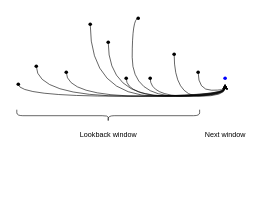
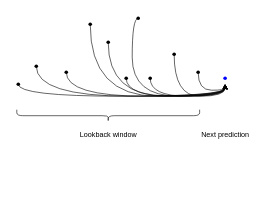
  <mxCell id="0" />
  <mxCell id="1" parent="0" />
  <mxCell id="2" style="edgeStyle=orthogonalEdgeStyle;curved=1;rounded=0;orthogonalLoop=1;jettySize=auto;html=1;entryX=0.5;entryY=1;entryDx=0;entryDy=0;" edge="1" parent="1" source="3"><mxGeometry relative="1" as="geometry"><mxPoint x="375" y="140" as="targetPoint" /><Array as="points"><mxPoint x="30" y="160" /><mxPoint x="375" y="160" /></Array></mxGeometry></mxCell>
  <mxCell id="3" value="" style="shape=waypoint;sketch=0;size=6;pointerEvents=1;points=[];fillColor=none;resizable=0;rotatable=0;perimeter=centerPerimeter;snapToPoint=1;" vertex="1" parent="1"><mxGeometry x="20" y="130" width="20" height="20" as="geometry" /></mxCell>
  <mxCell id="4" style="edgeStyle=orthogonalEdgeStyle;curved=1;rounded=0;orthogonalLoop=1;jettySize=auto;html=1;entryX=0.5;entryY=1;entryDx=0;entryDy=0;" edge="1" parent="1" source="5"><mxGeometry relative="1" as="geometry"><mxPoint x="375" y="140" as="targetPoint" /><Array as="points"><mxPoint x="60" y="160" /><mxPoint x="375" y="160" /></Array></mxGeometry></mxCell>
  <mxCell id="5" value="" style="shape=waypoint;sketch=0;size=6;pointerEvents=1;points=[];fillColor=none;resizable=0;rotatable=0;perimeter=centerPerimeter;snapToPoint=1;" vertex="1" parent="1"><mxGeometry x="50" y="100" width="20" height="20" as="geometry" /></mxCell>
  <mxCell id="6" style="edgeStyle=orthogonalEdgeStyle;curved=1;rounded=0;orthogonalLoop=1;jettySize=auto;html=1;entryX=0.5;entryY=1;entryDx=0;entryDy=0;" edge="1" parent="1" source="7"><mxGeometry relative="1" as="geometry"><mxPoint x="375" y="140" as="targetPoint" /><Array as="points"><mxPoint x="110" y="160" /><mxPoint x="375" y="160" /></Array></mxGeometry></mxCell>
  <mxCell id="7" value="" style="shape=waypoint;sketch=0;size=6;pointerEvents=1;points=[];fillColor=none;resizable=0;rotatable=0;perimeter=centerPerimeter;snapToPoint=1;" vertex="1" parent="1"><mxGeometry x="100" y="110" width="20" height="20" as="geometry" /></mxCell>
  <mxCell id="8" style="edgeStyle=orthogonalEdgeStyle;curved=1;rounded=0;orthogonalLoop=1;jettySize=auto;html=1;entryX=0.5;entryY=1;entryDx=0;entryDy=0;" edge="1" parent="1" source="9"><mxGeometry relative="1" as="geometry"><mxPoint x="375" y="140" as="targetPoint" /><Array as="points"><mxPoint x="150" y="160" /><mxPoint x="375" y="160" /></Array></mxGeometry></mxCell>
  <mxCell id="9" value="" style="shape=waypoint;sketch=0;size=6;pointerEvents=1;points=[];fillColor=none;resizable=0;rotatable=0;perimeter=centerPerimeter;snapToPoint=1;" vertex="1" parent="1"><mxGeometry x="140" y="30" width="20" height="20" as="geometry" /></mxCell>
  <mxCell id="10" style="edgeStyle=orthogonalEdgeStyle;curved=1;rounded=0;orthogonalLoop=1;jettySize=auto;html=1;entryX=0.5;entryY=1;entryDx=0;entryDy=0;" edge="1" parent="1" source="11"><mxGeometry relative="1" as="geometry"><mxPoint x="375" y="140" as="targetPoint" /><Array as="points"><mxPoint x="180" y="160" /><mxPoint x="375" y="160" /></Array></mxGeometry></mxCell>
  <mxCell id="11" value="" style="shape=waypoint;sketch=0;size=6;pointerEvents=1;points=[];fillColor=none;resizable=0;rotatable=0;perimeter=centerPerimeter;snapToPoint=1;" vertex="1" parent="1"><mxGeometry x="170" y="60" width="20" height="20" as="geometry" /></mxCell>
  <mxCell id="12" style="edgeStyle=orthogonalEdgeStyle;curved=1;rounded=0;orthogonalLoop=1;jettySize=auto;html=1;entryX=0.5;entryY=1;entryDx=0;entryDy=0;" edge="1" parent="1" source="13"><mxGeometry relative="1" as="geometry"><mxPoint x="375" y="140" as="targetPoint" /><Array as="points"><mxPoint x="210" y="160" /><mxPoint x="375" y="160" /></Array></mxGeometry></mxCell>
  <mxCell id="13" value="" style="shape=waypoint;sketch=0;size=6;pointerEvents=1;points=[];fillColor=none;resizable=0;rotatable=0;perimeter=centerPerimeter;snapToPoint=1;" vertex="1" parent="1"><mxGeometry x="200" y="120" width="20" height="20" as="geometry" /></mxCell>
  <mxCell id="14" style="edgeStyle=orthogonalEdgeStyle;curved=1;rounded=0;orthogonalLoop=1;jettySize=auto;html=1;entryX=0.5;entryY=1;entryDx=0;entryDy=0;" edge="1" parent="1" source="15"><mxGeometry relative="1" as="geometry"><mxPoint x="375" y="140" as="targetPoint" /><Array as="points"><mxPoint x="220" y="30" /><mxPoint x="220" y="160" /><mxPoint x="375" y="160" /></Array></mxGeometry></mxCell>
  <mxCell id="15" value="" style="shape=waypoint;sketch=0;size=6;pointerEvents=1;points=[];fillColor=none;resizable=0;rotatable=0;perimeter=centerPerimeter;snapToPoint=1;" vertex="1" parent="1"><mxGeometry x="220" y="20" width="20" height="20" as="geometry" /></mxCell>
  <mxCell id="16" style="edgeStyle=orthogonalEdgeStyle;curved=1;rounded=0;orthogonalLoop=1;jettySize=auto;html=1;entryX=0.5;entryY=1;entryDx=0;entryDy=0;" edge="1" parent="1" source="17"><mxGeometry relative="1" as="geometry"><mxPoint x="375" y="140" as="targetPoint" /><Array as="points"><mxPoint x="250" y="160" /><mxPoint x="375" y="160" /></Array></mxGeometry></mxCell>
  <mxCell id="17" value="" style="shape=waypoint;sketch=0;size=6;pointerEvents=1;points=[];fillColor=none;resizable=0;rotatable=0;perimeter=centerPerimeter;snapToPoint=1;" vertex="1" parent="1"><mxGeometry x="240" y="120" width="20" height="20" as="geometry" /></mxCell>
- <mxCell id="18" value="Next window" style="text;html=1;align=center;verticalAlign=middle;resizable=0;points=[];autosize=1;strokeColor=none;fillColor=none;" vertex="1" parent="1"><mxGeometry x="325" y="210" width="100" height="30" as="geometry" /></mxCell>
+ <mxCell id="18" value="Next prediction" style="text;html=1;align=center;verticalAlign=middle;resizable=0;points=[];autosize=1;strokeColor=none;fillColor=none;" vertex="1" parent="1"><mxGeometry x="325" y="210" width="100" height="30" as="geometry" /></mxCell>
  <mxCell id="19" style="edgeStyle=orthogonalEdgeStyle;curved=1;rounded=0;orthogonalLoop=1;jettySize=auto;html=1;entryX=0.5;entryY=1;entryDx=0;entryDy=0;" edge="1" parent="1" source="20"><mxGeometry relative="1" as="geometry"><mxPoint x="375" y="140" as="targetPoint" /><Array as="points"><mxPoint x="290" y="160" /><mxPoint x="375" y="160" /></Array></mxGeometry></mxCell>
  <mxCell id="20" value="" style="shape=waypoint;sketch=0;size=6;pointerEvents=1;points=[];fillColor=none;resizable=0;rotatable=0;perimeter=centerPerimeter;snapToPoint=1;" vertex="1" parent="1"><mxGeometry x="280" y="80" width="20" height="20" as="geometry" /></mxCell>
  <mxCell id="21" style="edgeStyle=orthogonalEdgeStyle;curved=1;rounded=0;orthogonalLoop=1;jettySize=auto;html=1;entryX=0.5;entryY=1;entryDx=0;entryDy=0;" edge="1" parent="1" source="22"><mxGeometry relative="1" as="geometry"><mxPoint x="375" y="140" as="targetPoint" /><Array as="points"><mxPoint x="330" y="150" /><mxPoint x="375" y="150" /></Array></mxGeometry></mxCell>
  <mxCell id="22" value="" style="shape=waypoint;sketch=0;size=6;pointerEvents=1;points=[];fillColor=none;resizable=0;rotatable=0;perimeter=centerPerimeter;snapToPoint=1;" vertex="1" parent="1"><mxGeometry x="320" y="110" width="20" height="20" as="geometry" /></mxCell>
  <mxCell id="23" value="" style="shape=curlyBracket;whiteSpace=wrap;html=1;rounded=1;flipH=1;labelPosition=right;verticalLabelPosition=middle;align=left;verticalAlign=middle;rotation=90;" vertex="1" parent="1"><mxGeometry x="170" y="40" width="20" height="305" as="geometry" /></mxCell>
  <mxCell id="24" value="Lookback window" style="text;html=1;align=center;verticalAlign=middle;resizable=0;points=[];autosize=1;strokeColor=none;fillColor=none;" vertex="1" parent="1"><mxGeometry x="120" y="210" width="120" height="30" as="geometry" /></mxCell>
  <mxCell id="25" value="" style="shape=waypoint;sketch=0;size=6;pointerEvents=1;points=[];fillColor=#3333FF;resizable=0;rotatable=0;perimeter=centerPerimeter;snapToPoint=1;strokeColor=#0000FF;" vertex="1" parent="1"><mxGeometry x="365" y="120" width="20" height="20" as="geometry" /></mxCell>
